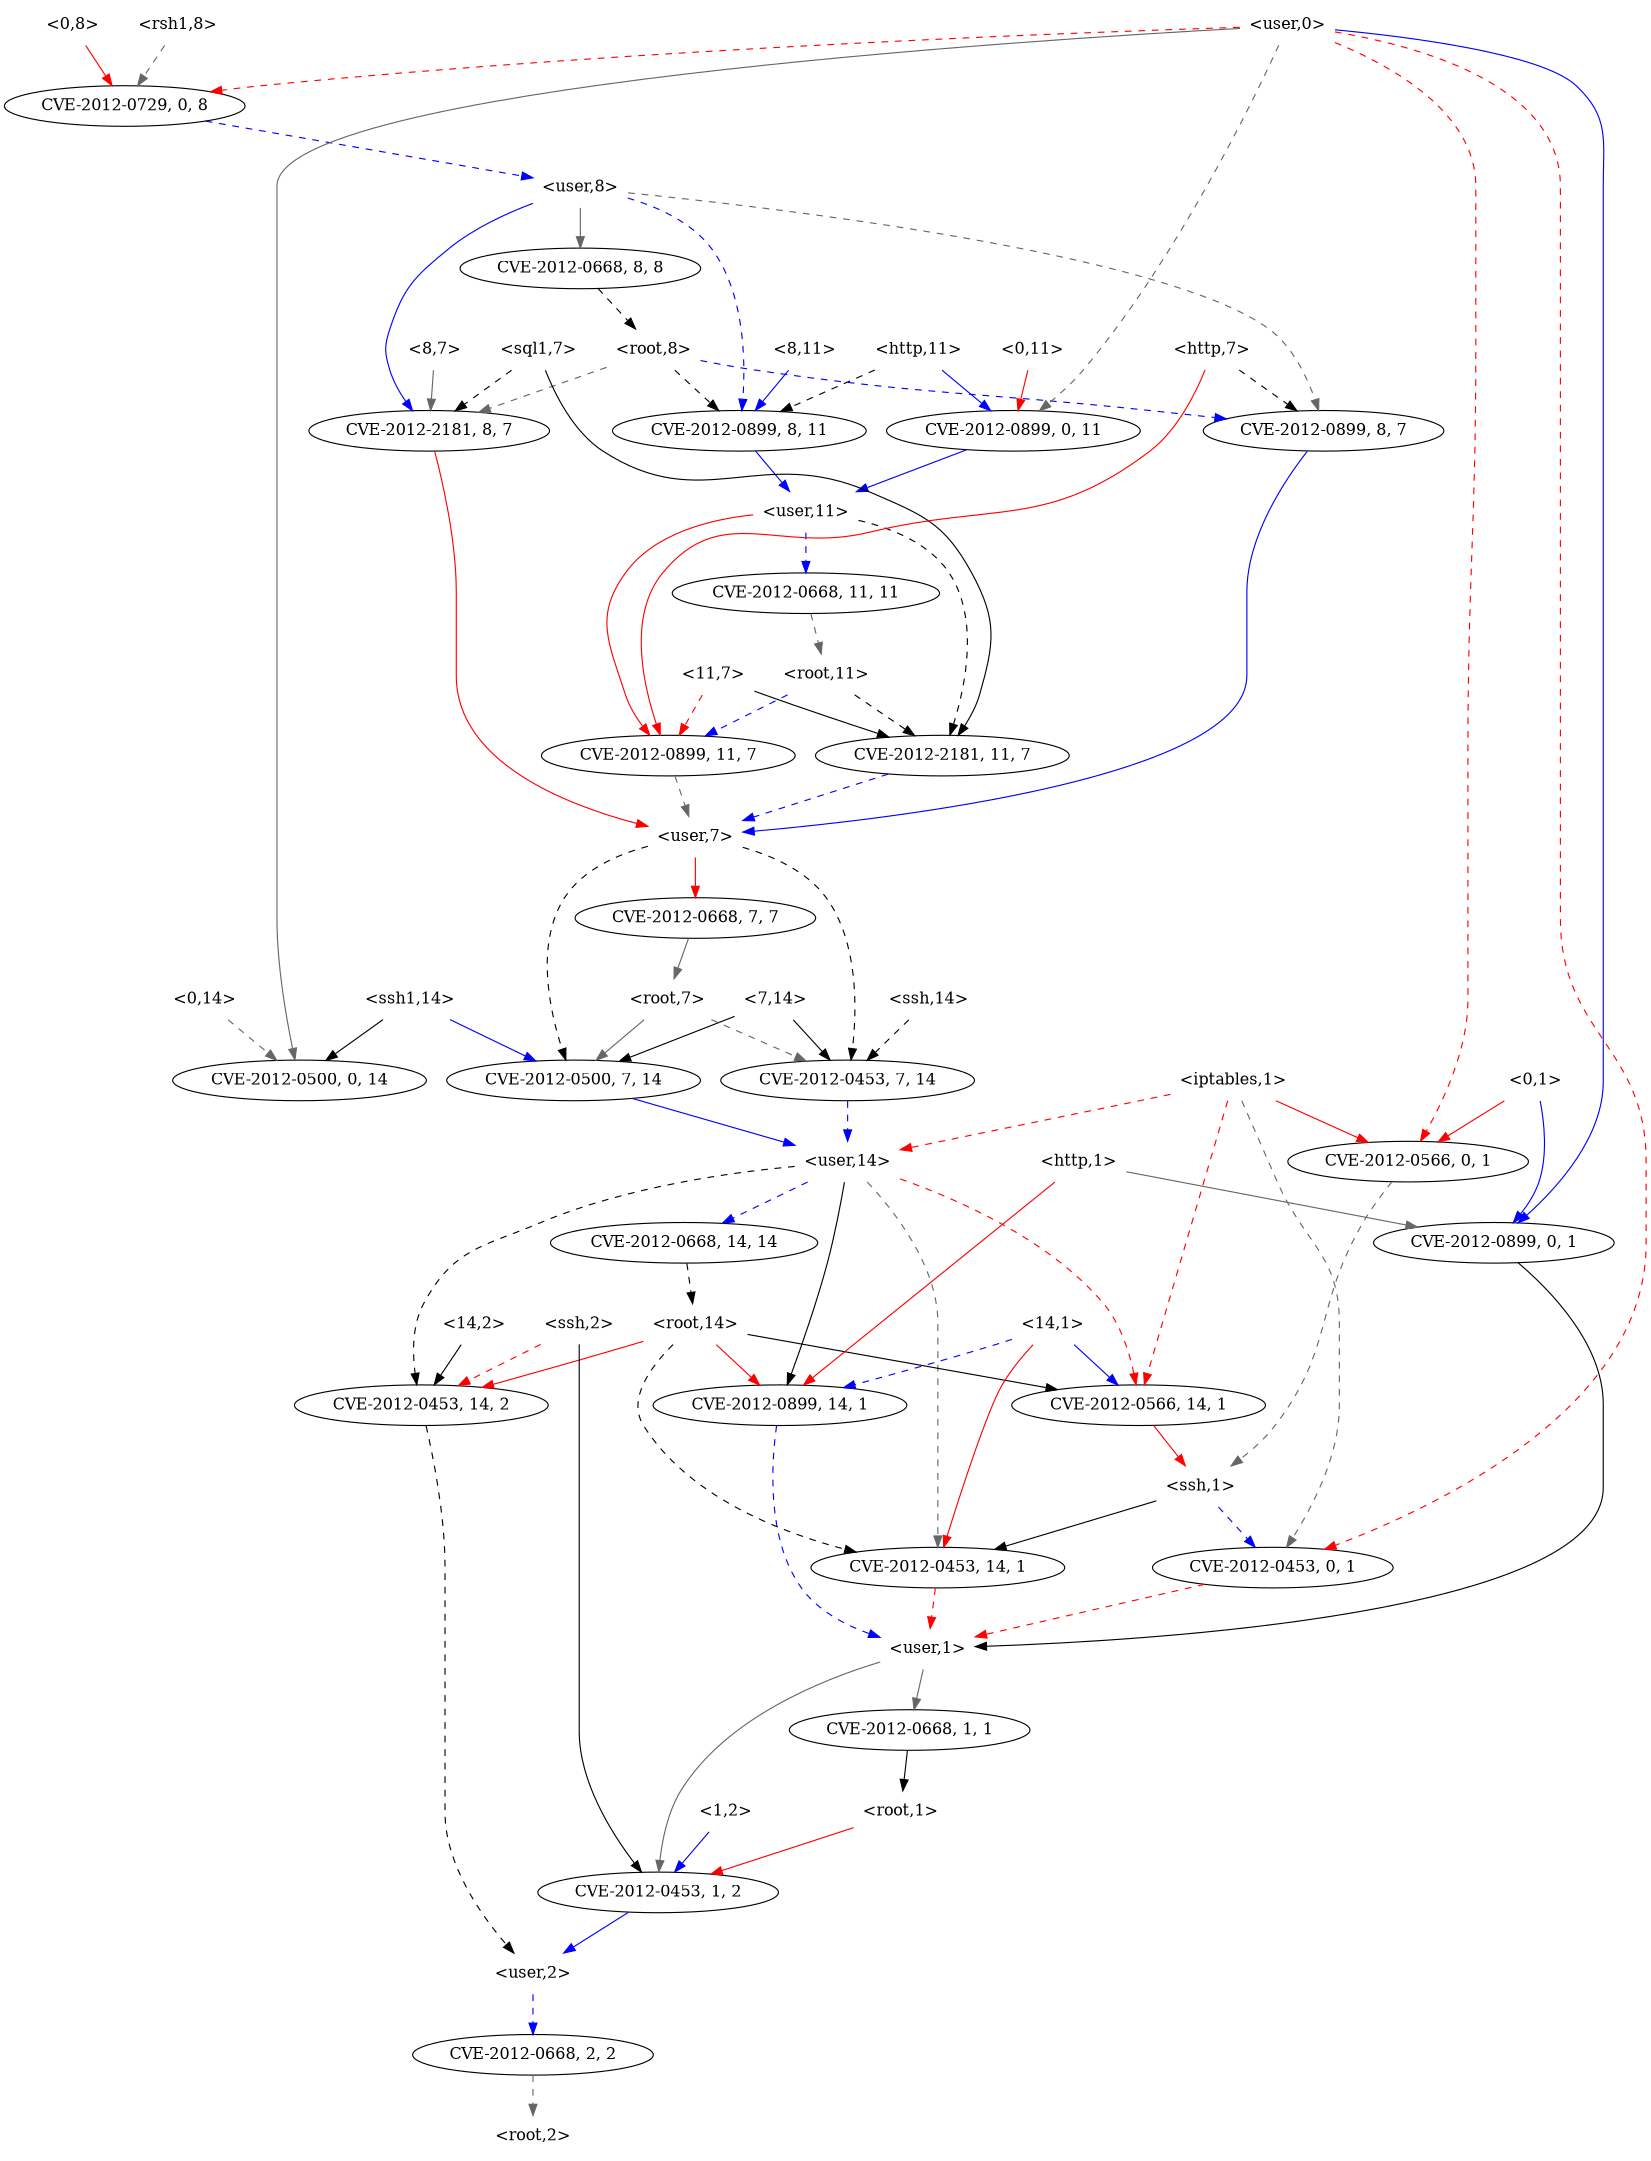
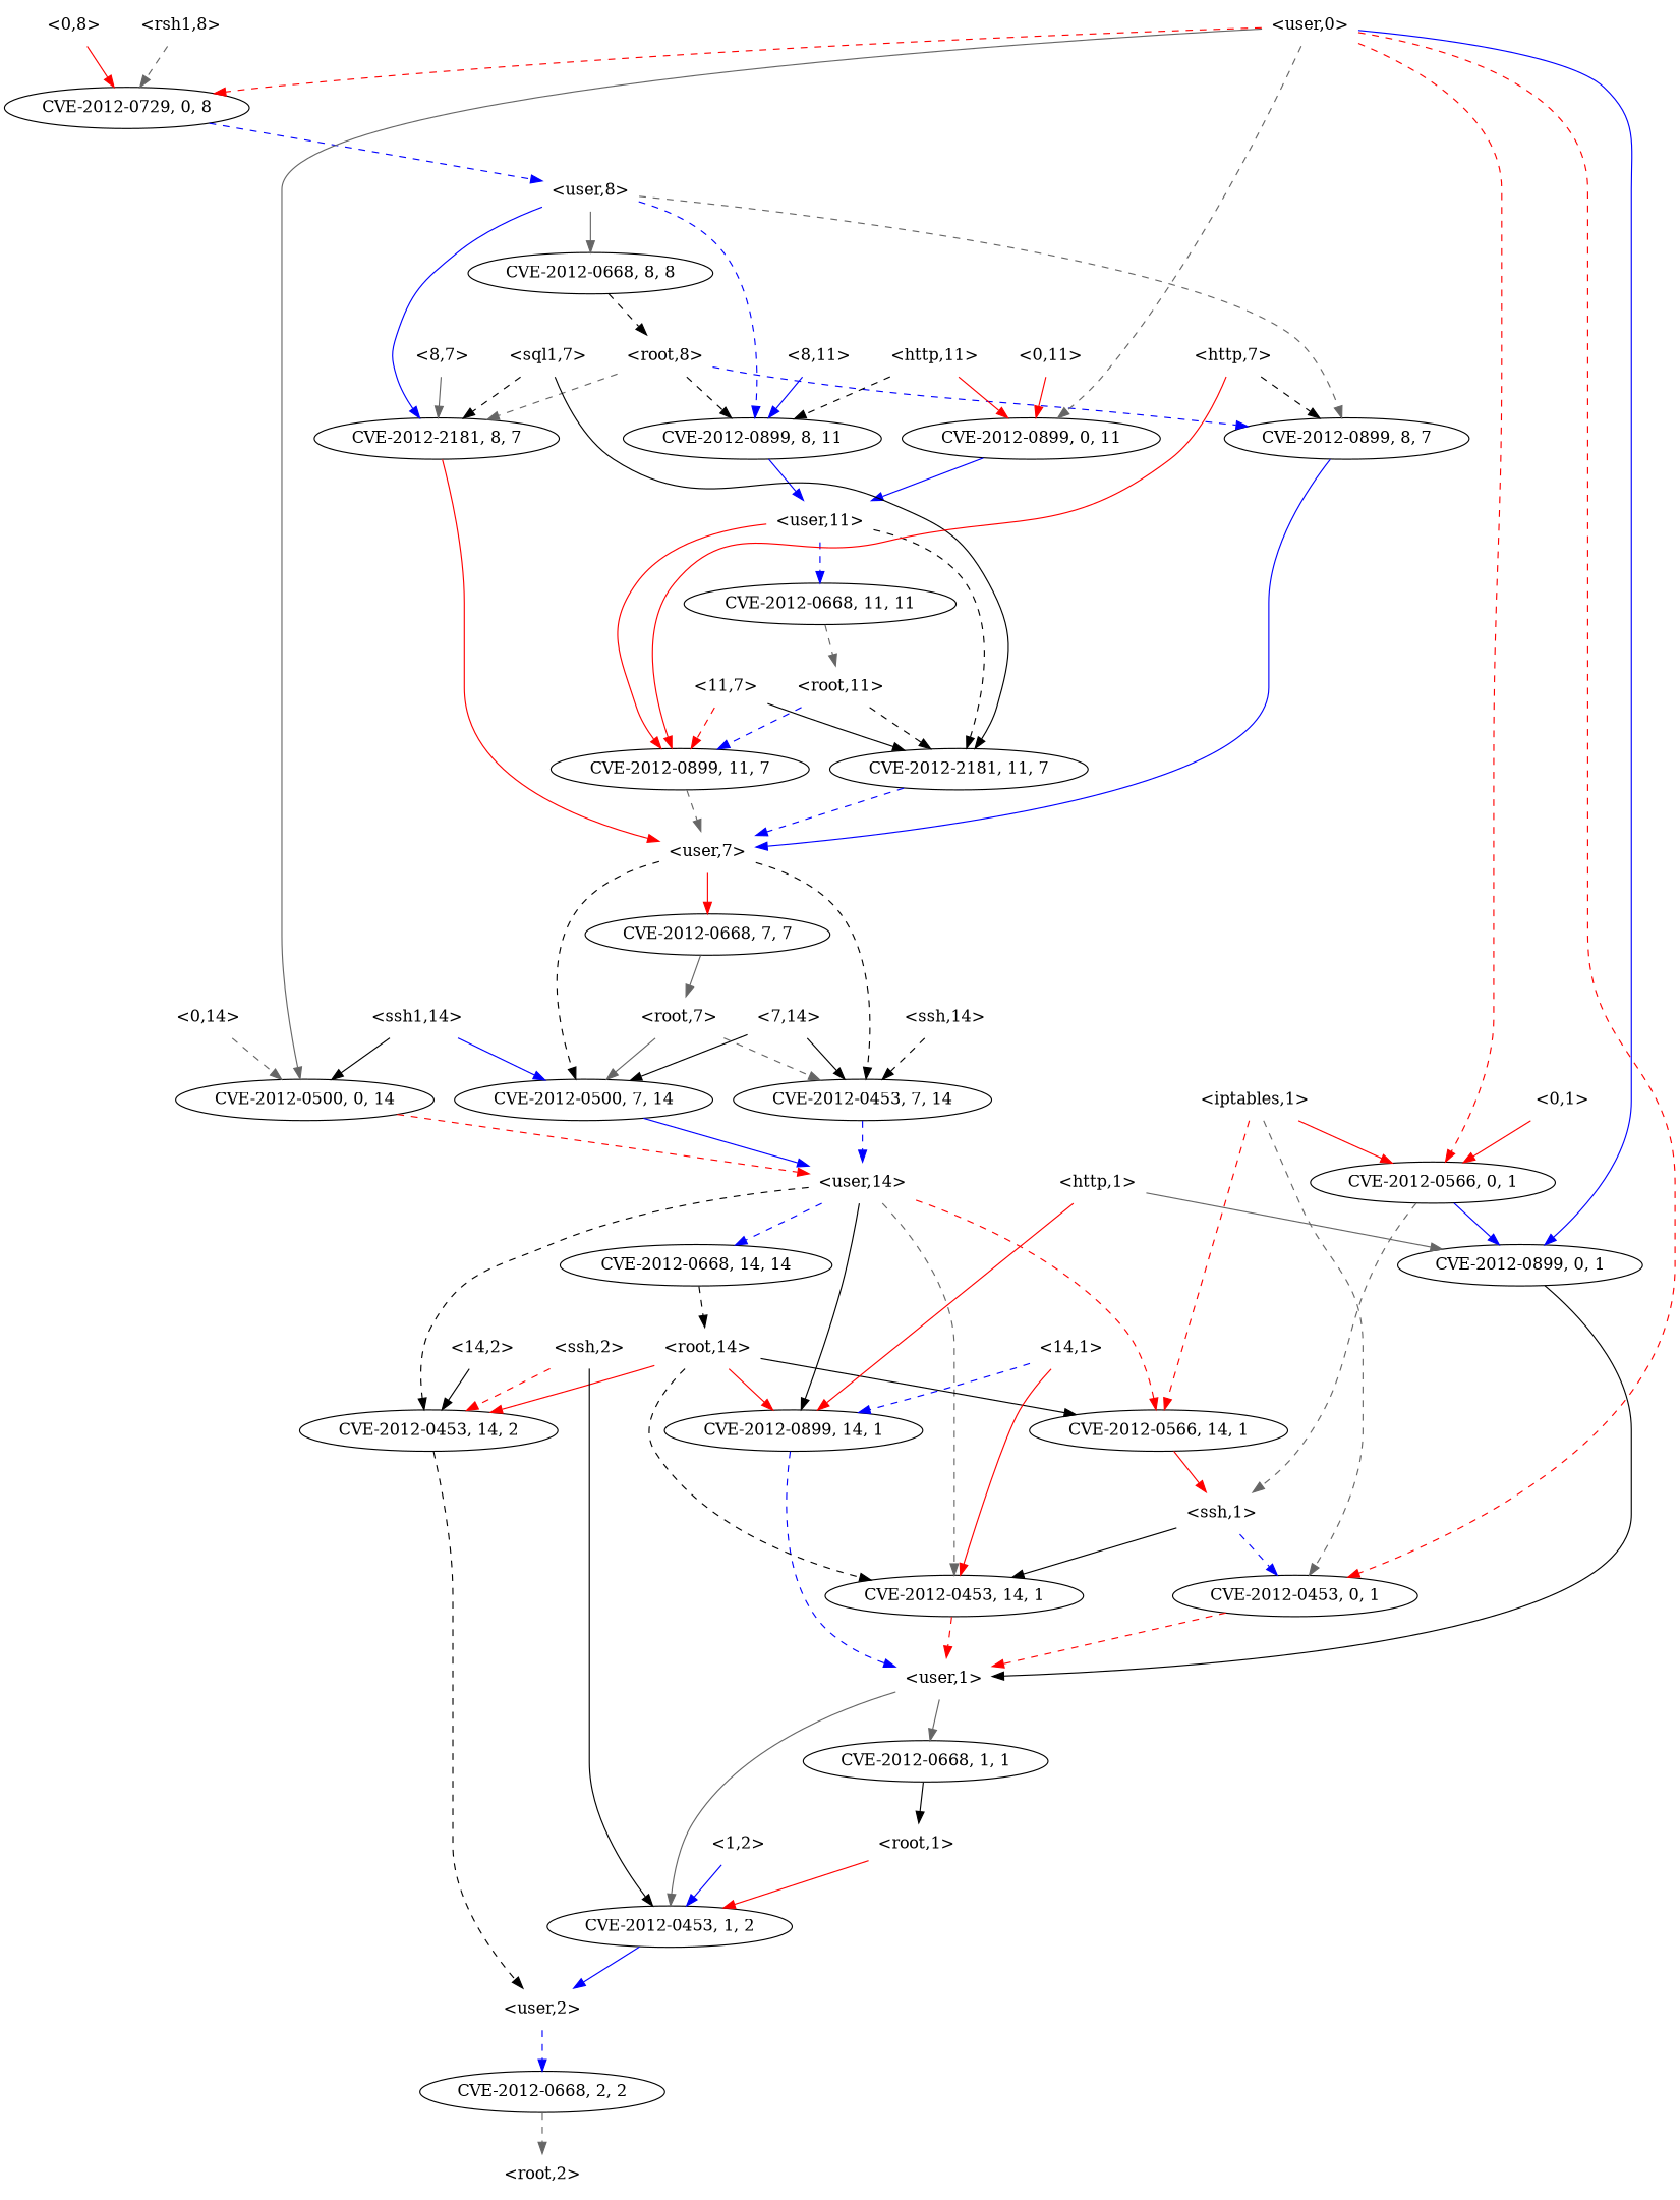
  strict digraph {
    node [shape=plaintext]
    edge [color=black style=dashed]
    "<user,7>" [color=gray40 height=0.5 width=0.91667]
    n2 [height=0.5 label=<CVE-2012-0453, 7, 14> width=2.5686 shape=""]
    n3 [height=0.5 label=<CVE-2012-0500, 7, 14> width=2.5686 shape=""]
    n4 [height=0.5 label=<CVE-2012-0668, 7, 7> width=2.4499 shape=""]
    "<user,14>" [color=red height=0.5 width=1.0069]
    "<root,7>" [color=red height=0.5 width=0.89583]
    n7 [height=0.5 label=<CVE-2012-0453, 14, 2> width=2.5686 shape=""]
    n8 [height=0.5 label=<CVE-2012-0899, 14, 1> width=2.5686 shape=""]
    n9 [height=0.5 label=<CVE-2012-0453, 14, 1> width=2.5686 shape=""]
    n10 [height=0.5 label=<CVE-2012-0566, 14, 1> width=2.5686 shape=""]
    n11 [height=0.5 label=<CVE-2012-0668, 14, 14> width=2.7013 shape=""]
    "<user,2>" [color=gray40 height=0.5 width=0.91667]
    "<user,1>" [color=red height=0.5 width=0.91667]
    "<ssh,1>" [color=red height=0.5 width=0.84028]
    "<root,14>" [color=gray40 height=0.5 width=1]
    n16 [height=0.5 label=<CVE-2012-0899, 11, 7> width=2.5686 shape=""]
    "<0,1>" [color=gray40 height=0.5 width=0.75]
    n18 [height=0.5 label=<CVE-2012-0899, 0, 1> width=2.4499 shape=""]
    n19 [height=0.5 label=<CVE-2012-0566, 0, 1> width=2.4499 shape=""]
    n20 [height=0.5 label=<CVE-2012-0453, 0, 1> width=2.4499 shape=""]
    n21 [height=0.5 label=<CVE-2012-0453, 1, 2> width=2.4499 shape=""]
    n22 [height=0.5 label=<CVE-2012-0668, 1, 1> width=2.4499 shape=""]
    "<root,1>" [color=gray40 height=0.5 width=0.89583]
    "<ssh,14>" [color=gray40 height=0.5 width=0.94444]
    "<14,2>" [color=red height=0.5 width=0.78472]
    n26 [height=0.5 label=<CVE-2012-0668, 2, 2> width=2.4499 shape=""]
    "<root,2>" [color=gray40 height=0.5 width=0.89583]
    "<http,1>" [color=red height=0.5 width=0.89583]
    "<0,14>" [color=red height=0.5 width=0.78472]
    n30 [height=0.5 label=<CVE-2012-0500, 0, 14> width=2.5686 shape=""]
    "<user,11>" [color=gray40 height=0.5 width=1.0069]
    n32 [height=0.5 label=<CVE-2012-2181, 11, 7> width=2.5686 shape=""]
    n33 [height=0.5 label=<CVE-2012-0668, 11, 11> width=2.7013 shape=""]
    "<root,11>" [color=red height=0.5 width=1]
    n35 [height=0.5 label=<CVE-2012-0729, 0, 8> width=2.4499 shape=""]
    "<user,8>" [color=red height=0.5 width=0.91667]
    n37 [height=0.5 label=<CVE-2012-0899, 8, 11> width=2.5686 shape=""]
    n38 [height=0.5 label=<CVE-2012-0899, 8, 7> width=2.4499 shape=""]
    n39 [height=0.5 label=<CVE-2012-2181, 8, 7> width=2.4499 shape=""]
    n40 [height=0.5 label=<CVE-2012-0668, 8, 8> width=2.4499 shape=""]
    "<root,8>" [color=gray40 height=0.5 width=0.89583]
    "<iptables,1>" [color=red height=0.5 width=1.1944]
    "<8,11>" [color=gray40 height=0.5 width=0.78472]
    "<http,11>" [color=red height=0.5 width=0.97917]
    n45 [height=0.5 label=<CVE-2012-0899, 0, 11> width=2.5686 shape=""]
    "<sql1,7>" [color=gray40 height=0.5 width=0.91667]
    "<7,14>" [color=red height=0.5 width=0.78472]
    "<0,8>" [color=red height=0.5 width=0.75]
    "<0,11>" [color=red height=0.5 width=0.78472]
    "<ssh,2>" [color=gray40 height=0.5 width=0.84028]
    "<ssh1,14>" [color=gray40 height=0.5 width=1.0278]
    "<14,1>" [color=red height=0.5 width=0.78472]
    "<user,0>" [color=red height=0.5 width=0.91667]
    "<11,7>" [color=gray40 height=0.5 width=0.78472]
    "<1,2>" [color=red height=0.5 width=0.75]
    "<rsh1,8>" [color=gray40 height=0.5 width=0.92361]
    "<8,7>" [color=red height=0.5 width=0.75]
    "<http,7>" [color=red height=0.5 width=0.89583]
    "<user,7>" -> n2
    "<user,7>" -> n3
    "<user,7>" -> n4 [color=red style=solid]
    n2 -> "<user,14>" [color=blue]
    n3 -> "<user,14>" [color=blue style=solid]
    n4 -> "<root,7>" [color=gray40 style=solid]
    "<user,14>" -> n7
    "<user,14>" -> n8 [style=solid]
    "<user,14>" -> n9 [color=gray40]
    "<user,14>" -> n10 [color=red]
    "<user,14>" -> n11 [color=blue]
    "<root,7>" -> n2 [color=gray40]
    "<root,7>" -> n3 [color=gray40 style=solid]
    n7 -> "<user,2>"
    n8 -> "<user,1>" [color=blue]
    n9 -> "<user,1>" [color=red]
    n10 -> "<ssh,1>" [color=red style=solid]
    n11 -> "<root,14>"
    "<user,2>" -> n26 [color=blue]
    "<user,1>" -> n21 [color=gray40 style=solid]
    "<user,1>" -> n22 [color=gray40 style=solid]
    "<ssh,1>" -> n9 [style=solid]
    "<ssh,1>" -> n20 [color=blue]
    "<root,14>" -> n7 [color=red style=solid]
    "<root,14>" -> n8 [color=red style=solid]
    "<root,14>" -> n9
    "<root,14>" -> n10 [style=solid]
    n16 -> "<user,7>" [color=gray40]
-   "<0,1>" -> n18 [color=blue style=solid]
+   n19 -> n18 [color=blue style=solid]
    "<0,1>" -> n19 [color=red style=solid]
    n18 -> "<user,1>" [style=solid]
    n19 -> "<ssh,1>" [color=gray40]
    n20 -> "<user,1>" [color=red]
    n21 -> "<user,2>" [color=blue style=solid]
    n22 -> "<root,1>" [style=solid]
    "<root,1>" -> n21 [color=red style=solid]
    "<ssh,14>" -> n2
    "<14,2>" -> n7 [style=solid]
    n26 -> "<root,2>" [color=gray40]
    "<http,1>" -> n8 [color=red style=solid]
    "<http,1>" -> n18 [color=gray40 style=solid]
    "<0,14>" -> n30 [color=gray40]
-   "<iptables,1>" -> "<user,14>" [color=red]
+   n30 -> "<user,14>" [color=red]
    "<user,11>" -> n16 [color=red style=solid]
    "<user,11>" -> n32
    "<user,11>" -> n33 [color=blue]
    n32 -> "<user,7>" [color=blue]
    n33 -> "<root,11>" [color=gray40]
    "<root,11>" -> n16 [color=blue]
    "<root,11>" -> n32
    n35 -> "<user,8>" [color=blue]
    "<user,8>" -> n37 [color=blue]
    "<user,8>" -> n38 [color=gray40]
    "<user,8>" -> n39 [color=blue style=solid]
    "<user,8>" -> n40 [color=gray40 style=solid]
    n37 -> "<user,11>" [color=blue style=solid]
    n38 -> "<user,7>" [color=blue style=solid]
    n39 -> "<user,7>" [color=red style=solid]
    n40 -> "<root,8>"
    "<root,8>" -> n37
    "<root,8>" -> n38 [color=blue]
    "<root,8>" -> n39 [color=gray40]
    "<iptables,1>" -> n10 [color=red]
    "<iptables,1>" -> n19 [color=red style=solid]
    "<iptables,1>" -> n20 [color=gray40]
    "<8,11>" -> n37 [color=blue style=solid]
    "<http,11>" -> n37
-   "<http,11>" -> n45 [color=blue style=solid]
+   "<http,11>" -> n45 [color=red style=solid]
    n45 -> "<user,11>" [color=blue style=solid]
    "<sql1,7>" -> n32 [style=solid]
    "<sql1,7>" -> n39
    "<7,14>" -> n2 [style=solid]
    "<7,14>" -> n3 [style=solid]
    "<0,8>" -> n35 [color=red style=solid]
    "<0,11>" -> n45 [color=red style=solid]
    "<ssh,2>" -> n7 [color=red]
    "<ssh,2>" -> n21 [style=solid]
    "<ssh1,14>" -> n3 [color=blue style=solid]
    "<ssh1,14>" -> n30 [style=solid]
    "<14,1>" -> n8 [color=blue]
    "<14,1>" -> n9 [color=red style=solid]
-   "<14,1>" -> n10 [color=blue style=solid]
    "<user,0>" -> n18 [color=blue style=solid]
    "<user,0>" -> n19 [color=red]
    "<user,0>" -> n20 [color=red]
    "<user,0>" -> n30 [color=gray40 style=solid]
    "<user,0>" -> n35 [color=red]
    "<user,0>" -> n45 [color=gray40]
    "<11,7>" -> n16 [color=red]
    "<11,7>" -> n32 [style=solid]
    "<1,2>" -> n21 [color=blue style=solid]
    "<rsh1,8>" -> n35 [color=gray40]
    "<8,7>" -> n39 [color=gray40 style=solid]
    "<http,7>" -> n16 [color=red style=solid]
    "<http,7>" -> n38
  }
